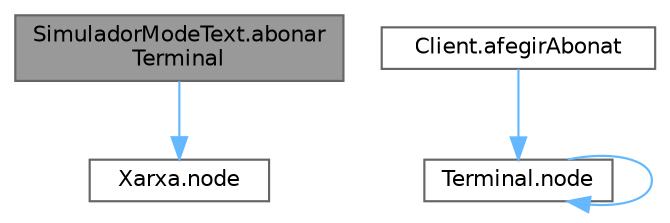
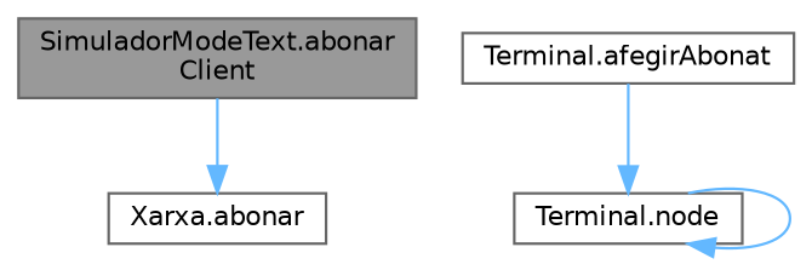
  digraph {
    rankdir=TB
    node [color=grey40 fillcolor=white fontname=Helvetica fontsize=10 shape=box style=filled]
    edge [color=steelblue1 fontname=Helvetica fontsize=10 labelfontname=Helvetica labelfontsize=10 style=solid]
-   n1 [color=gray40 fillcolor=grey60 fontcolor=black height=0.2 label="SimuladorModeText.abonar\lTerminal" width=0.4]
-   n2 [height=0.2 label="Xarxa.node" width=0.4]
+   n1 [color=gray40 fillcolor=grey60 fontcolor=black height=0.2 label="SimuladorModeText.abonar\lClient" width=0.4]
+   n2 [height=0.2 label="Xarxa.abonar" width=0.4]
    n3 [height=0.2 label="Terminal.node" width=0.4]
-   n4 [height=0.2 label="Client.afegirAbonat" width=0.4]
+   n4 [height=0.2 label="Terminal.afegirAbonat" width=0.4]
    n1 -> n2
    n3 -> n3
    n4 -> n3
  }
